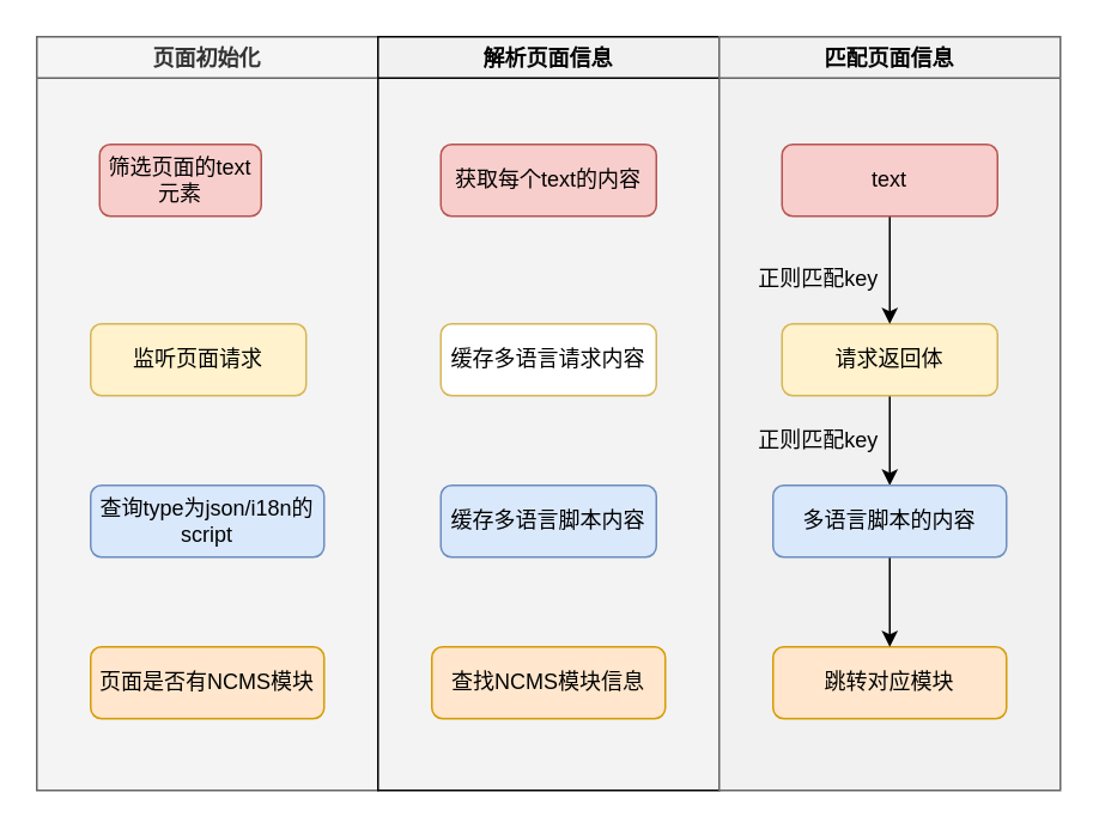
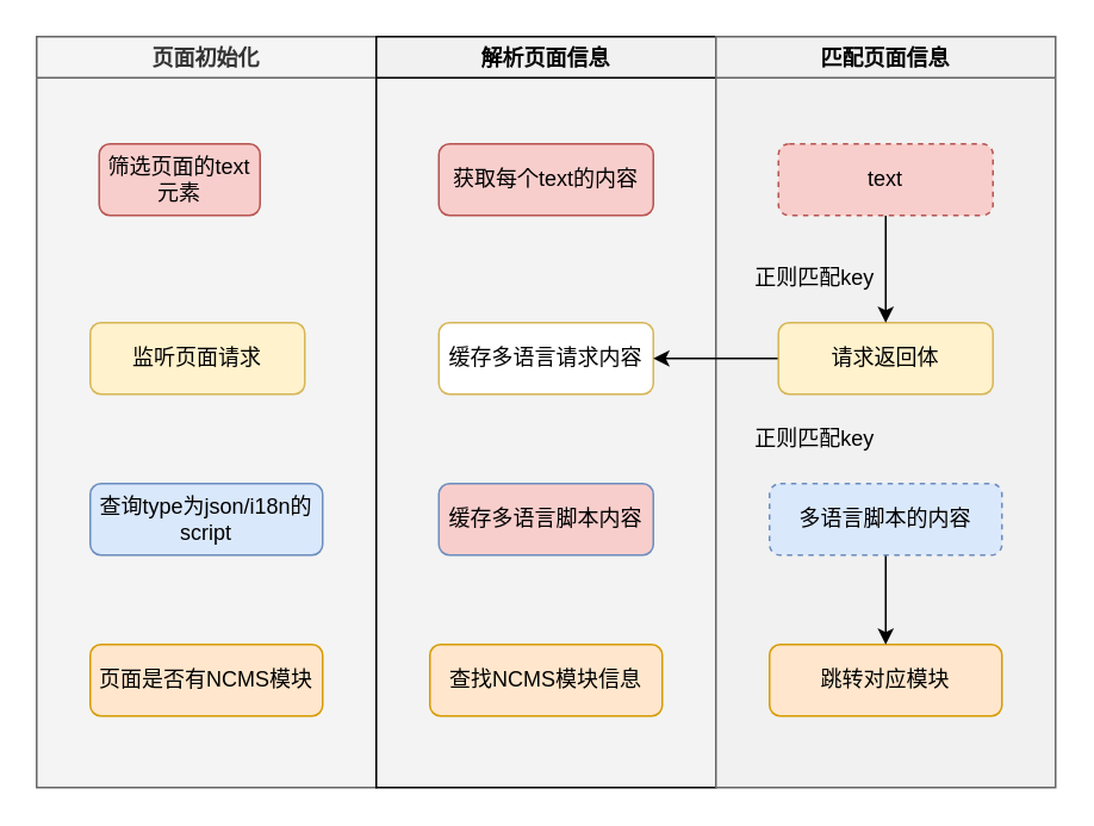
  <mxCell id="0" />
  <mxCell id="1" parent="0" />
  <mxCell id="2" value="页面初始化" style="swimlane;fillColor=#f5f5f5;swimlaneFillColor=#f4f4f4;fontColor=#333333;strokeColor=#666666;" vertex="1" parent="1"><mxGeometry x="20" y="20" width="190" height="420" as="geometry" /></mxCell>
  <mxCell id="3" value="筛选页面的text元素" style="rounded=1;whiteSpace=wrap;html=1;fontSize=12;glass=0;strokeWidth=1;shadow=0;fillColor=#f8cecc;strokeColor=#b85450;" vertex="1" parent="2"><mxGeometry x="35" y="60" width="90" height="40" as="geometry" /></mxCell>
  <mxCell id="4" value="监听页面请求" style="rounded=1;whiteSpace=wrap;html=1;fontSize=12;glass=0;strokeWidth=1;shadow=0;fillColor=#fff2cc;strokeColor=#d6b656;" parent="2" vertex="1"><mxGeometry x="30" y="160" width="120" height="40" as="geometry" /></mxCell>
  <mxCell id="5" value="&lt;span style=&quot;text-align: left; background-color: initial;&quot;&gt;查询type为&lt;/span&gt;&lt;span style=&quot;text-align: left; background-color: initial;&quot;&gt;json/i18n的script&lt;/span&gt;&lt;span style=&quot;text-align: left; text-wrap: nowrap; background-color: initial; color: rgba(0, 0, 0, 0); font-family: monospace; font-size: 0px;&quot;&gt;%3CmxGraphModel%3E%3Croot%3E%3CmxCell%20id%3D%220%22%2F%3E%3CmxCell%20id%3D%221%22%20parent%3D%220%22%2F%3E%3CmxCell%20id%3D%222%22%20value%3D%22%22%20style%3D%22rounded%3D0%3Bhtml%3D1%3BjettySize%3Dauto%3BorthogonalLoop%3D1%3BfontSize%3D11%3BendArrow%3Dblock%3BendFill%3D0%3BendSize%3D8%3BstrokeWidth%3D1%3Bshadow%3D0%3BlabelBackgroundColor%3Dnone%3BedgeStyle%3DorthogonalEdgeStyle%3BentryX%3D0.5%3BentryY%3D0%3BentryDx%3D0%3BentryDy%3D0%3B%22%20edge%3D%221%22%20source%3D%223%22%20target%3D%225%22%20parent%3D%221%22%3E%3CmxGeometry%20relative%3D%221%22%20as%3D%22geometry%22%3E%3CmxPoint%20x%3D%22220%22%20y%3D%22170%22%20as%3D%22targetPoint%22%2F%3E%3C%2FmxGeometry%3E%3C%2FmxCell%3E%3CmxCell%20id%3D%223%22%20value%3D%22%E7%9B%91%E5%90%AC%E9%A1%B5%E9%9D%A2%E8%AF%B7%E6%B1%82%22%20style%3D%22rounded%3D1%3BwhiteSpace%3Dwrap%3Bhtml%3D1%3BfontSize%3D12%3Bglass%3D0%3BstrokeWidth%3D1%3Bshadow%3D0%3BfillColor%3D%23d5e8d4%3BstrokeColor%3D%2382b366%3B%22%20vertex%3D%221%22%20parent%3D%221%22%3E%3CmxGeometry%20x%3D%22230%22%20y%3D%22270%22%20width%3D%22120%22%20height%3D%2240%22%20as%3D%22geometry%22%2F%3E%3C%2FmxCell%3E%3CmxCell%20id%3D%224%22%20style%3D%22edgeStyle%3DorthogonalEdgeStyle%3Brounded%3D0%3BorthogonalLoop%3D1%3BjettySize%3Dauto%3Bhtml%3D1%3BentryX%3D0.5%3BentryY%3D0%3BentryDx%3D0%3BentryDy%3D0%3B%22%20edge%3D%221%22%20source%3D%225%22%20target%3D%226%22%20parent%3D%221%22%3E%3CmxGeometry%20relative%3D%221%22%20as%3D%22geometry%22%2F%3E%3C%2FmxCell%3E%3CmxCell%20id%3D%225%22%20value%3D%22%26lt%3Bspan%20style%3D%26quot%3Btext-wrap%3A%20nowrap%3B%26quot%3B%26gt%3B%E8%8E%B7%E5%8F%96%E5%A4%9A%E8%AF%AD%E8%A8%80%E8%AF%B7%E6%B1%82%E5%86%85%E5%AE%B9%26lt%3B%2Fspan%26gt%3B%22%20style%3D%22rounded%3D1%3BwhiteSpace%3Dwrap%3Bhtml%3D1%3BfontSize%3D12%3Bglass%3D0%3BstrokeWidth%3D1%3Bshadow%3D0%3BfillColor%3D%23d5e8d4%3BstrokeColor%3D%2382b366%3B%22%20vertex%3D%221%22%20parent%3D%221%22%3E%3CmxGeometry%20x%3D%22230%22%20y%3D%22360%22%20width%3D%22120%22%20height%3D%2240%22%20as%3D%22geometry%22%2F%3E%3C%2FmxCell%3E%3CmxCell%20id%3D%226%22%20value%3D%22%E5%82%A8%E5%AD%98%E5%A4%9A%E8%AF%AD%E8%A8%80%E7%9A%84%E5%86%85%E5%AE%B9%22%20style%3D%22rounded%3D1%3BwhiteSpace%3Dwrap%3Bhtml%3D1%3BfillColor%3D%23d5e8d4%3BstrokeColor%3D%2382b366%3B%22%20vertex%3D%221%22%20parent%3D%221%22%3E%3CmxGeometry%20x%3D%22230%22%20y%3D%22440%22%20width%3D%22120%22%20height%3D%2240%22%20as%3D%22geometry%22%2F%3E%3C%2FmxCell%3E%3C%2Froot%3E%3C%2FmxGraphModel%3E&lt;/span&gt;&lt;span style=&quot;text-align: left; text-wrap: nowrap; background-color: initial; font-size: 0px;&quot;&gt;&lt;font color=&quot;rgba(0, 0, 0, 0)&quot; face=&quot;monospace&quot;&gt;json/i18n&lt;/font&gt;&lt;/span&gt;" style="rounded=1;whiteSpace=wrap;html=1;fillColor=#dae8fc;strokeColor=#6c8ebf;" vertex="1" parent="2"><mxGeometry x="30" y="250" width="130" height="40" as="geometry" /></mxCell>
  <mxCell id="6" value="&lt;div style=&quot;text-align: left;&quot;&gt;&lt;span style=&quot;background-color: initial;&quot;&gt;页面是否有NCMS模块&lt;/span&gt;&lt;/div&gt;" style="rounded=1;whiteSpace=wrap;html=1;fillColor=#ffe6cc;strokeColor=#d79b00;" vertex="1" parent="2"><mxGeometry x="30" y="340" width="130" height="40" as="geometry" /></mxCell>
  <mxCell id="7" value="解析页面信息" style="swimlane;swimlaneFillColor=#f3f3f3;fillColor=#f1f1f1;" vertex="1" parent="1"><mxGeometry x="210" y="20" width="190" height="420" as="geometry" /></mxCell>
  <mxCell id="8" value="&lt;span style=&quot;text-wrap: nowrap;&quot;&gt;缓存多语言请求内容&lt;/span&gt;" style="rounded=1;whiteSpace=wrap;html=1;fontSize=12;glass=0;strokeWidth=1;shadow=0;fillColor=#ffffff;strokeColor=#d6b656;" vertex="1" parent="7"><mxGeometry x="35" y="160" width="120" height="40" as="geometry" /></mxCell>
  <mxCell id="9" value="获取每个text的内容" style="rounded=1;whiteSpace=wrap;html=1;fontSize=12;glass=0;strokeWidth=1;shadow=0;fillColor=#f8cecc;strokeColor=#b85450;" vertex="1" parent="7"><mxGeometry x="35" y="60" width="120" height="40" as="geometry" /></mxCell>
  <mxCell id="10" value="&lt;div style=&quot;text-align: left;&quot;&gt;查找NCMS模块信息&lt;/div&gt;" style="rounded=1;whiteSpace=wrap;html=1;fillColor=#ffe6cc;strokeColor=#d79b00;" vertex="1" parent="7"><mxGeometry x="30" y="340" width="130" height="40" as="geometry" /></mxCell>
- <mxCell id="11" value="缓存多语言脚本内容" style="rounded=1;whiteSpace=wrap;html=1;fillColor=#dae8fc;strokeColor=#6c8ebf;" vertex="1" parent="7"><mxGeometry x="35" y="250" width="120" height="40" as="geometry" /></mxCell>
+ <mxCell id="11" value="缓存多语言脚本内容" style="rounded=1;whiteSpace=wrap;html=1;fillColor=#f8cecc;strokeColor=#6c8ebf;" vertex="1" parent="7"><mxGeometry x="35" y="250" width="120" height="40" as="geometry" /></mxCell>
  <mxCell id="12" value="匹配页面信息" style="swimlane;fillColor=#f1f1f1;fontColor=default;strokeColor=#666666;swimlaneFillColor=#f1f1f1;" vertex="1" parent="1"><mxGeometry x="400" y="20" width="190" height="420" as="geometry" /></mxCell>
- <mxCell id="13" style="edgeStyle=orthogonalEdgeStyle;rounded=0;orthogonalLoop=1;jettySize=auto;html=1;" edge="1" parent="12" source="14" target="19"><mxGeometry relative="1" as="geometry" /></mxCell>
+ <mxCell id="13" style="edgeStyle=orthogonalEdgeStyle;rounded=0;orthogonalLoop=1;jettySize=auto;html=1;" edge="1" parent="12" source="14" target="8"><mxGeometry relative="1" as="geometry" /></mxCell>
  <mxCell id="14" value="&lt;span style=&quot;text-wrap: nowrap;&quot;&gt;请求返回体&lt;/span&gt;" style="rounded=1;whiteSpace=wrap;html=1;fontSize=12;glass=0;strokeWidth=1;shadow=0;fillColor=#fff2cc;strokeColor=#d6b656;" vertex="1" parent="12"><mxGeometry x="35" y="160" width="120" height="40" as="geometry" /></mxCell>
  <mxCell id="15" style="edgeStyle=orthogonalEdgeStyle;rounded=0;orthogonalLoop=1;jettySize=auto;html=1;" edge="1" parent="12" source="16" target="14"><mxGeometry relative="1" as="geometry" /></mxCell>
- <mxCell id="16" value="text" style="rounded=1;whiteSpace=wrap;html=1;fontSize=12;glass=0;strokeWidth=1;shadow=0;fillColor=#f8cecc;strokeColor=#b85450;" vertex="1" parent="12"><mxGeometry x="35" y="60" width="120" height="40" as="geometry" /></mxCell>
+ <mxCell id="16" value="text" style="rounded=1;whiteSpace=wrap;html=1;fontSize=12;glass=0;strokeWidth=1;shadow=0;fillColor=#f8cecc;strokeColor=#b85450;dashed=1;" vertex="1" parent="12"><mxGeometry x="35" y="60" width="120" height="40" as="geometry" /></mxCell>
  <mxCell id="17" value="&lt;div style=&quot;text-align: left;&quot;&gt;跳转对应模块&lt;/div&gt;" style="rounded=1;whiteSpace=wrap;html=1;fillColor=#ffe6cc;strokeColor=#d79b00;" vertex="1" parent="12"><mxGeometry x="30" y="340" width="130" height="40" as="geometry" /></mxCell>
  <mxCell id="18" style="edgeStyle=orthogonalEdgeStyle;rounded=0;orthogonalLoop=1;jettySize=auto;html=1;entryX=0.5;entryY=0;entryDx=0;entryDy=0;" edge="1" parent="12" source="19" target="17"><mxGeometry relative="1" as="geometry" /></mxCell>
- <mxCell id="19" value="多语言脚本的内容" style="rounded=1;whiteSpace=wrap;html=1;fillColor=#dae8fc;strokeColor=#6c8ebf;" vertex="1" parent="12"><mxGeometry x="30" y="250" width="130" height="40" as="geometry" /></mxCell>
+ <mxCell id="19" value="多语言脚本的内容" style="rounded=1;whiteSpace=wrap;html=1;fillColor=#dae8fc;strokeColor=#6c8ebf;dashed=1;" vertex="1" parent="12"><mxGeometry x="30" y="250" width="130" height="40" as="geometry" /></mxCell>
  <mxCell id="20" value="正则匹配key" style="text;html=1;align=center;verticalAlign=middle;resizable=0;points=[];autosize=1;strokeColor=none;fillColor=none;" vertex="1" parent="12"><mxGeometry x="10" y="120" width="90" height="30" as="geometry" /></mxCell>
  <mxCell id="21" value="正则匹配key" style="text;html=1;align=center;verticalAlign=middle;resizable=0;points=[];autosize=1;strokeColor=none;fillColor=none;" vertex="1" parent="12"><mxGeometry x="10" y="210" width="90" height="30" as="geometry" /></mxCell>
